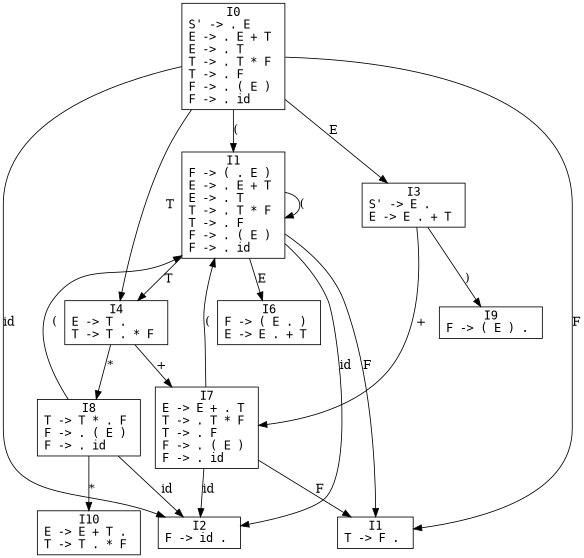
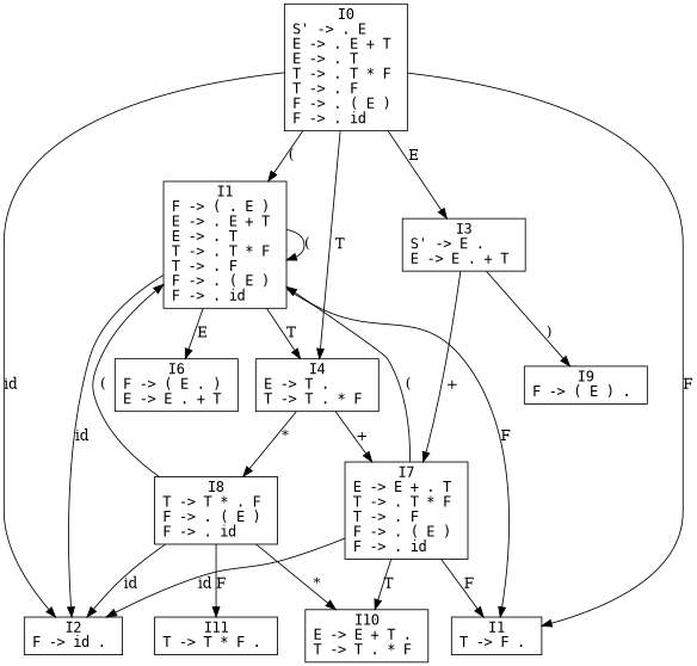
  digraph {
    rankdir=TB
    node [fontname=monospace shape=box]
    n1 [label="I0\nS' -> . E \lE -> . E + T \lE -> . T \lT -> . T * F \lT -> . F \lF -> . ( E ) \lF -> . id \l"]
    n2 [label="I1\nF -> ( . E ) \lE -> . E + T \lE -> . T \lT -> . T * F \lT -> . F \lF -> . ( E ) \lF -> . id \l"]
    n3 [label="I2\nF -> id . \l"]
    n4 [label="I3\nS' -> E . \lE -> E . + T \l"]
    n5 [label="I4\nE -> T . \lT -> T . * F \l"]
    n6 [label="I1\nT -> F . \l"]
    n7 [label="I6\nF -> ( E . ) \lE -> E . + T \l"]
    n8 [label="I7\nE -> E + . T \lT -> . T * F \lT -> . F \lF -> . ( E ) \lF -> . id \l"]
    n9 [label="I9\nF -> ( E ) . \l"]
    n10 [label="I8\nT -> T * . F \lF -> . ( E ) \lF -> . id \l"]
    n11 [label="I10\nE -> E + T . \lT -> T . * F \l"]
+   n12 [label="I11\nT -> T * F . \l"]
    n1 -> n2 [label="("]
    n1 -> n3 [label=id]
    n1 -> n4 [label=E]
    n1 -> n5 [label=T]
    n1 -> n6 [label=F]
    n2 -> n2 [label="("]
    n2 -> n3 [label=id]
    n2 -> n5 [label=T]
    n2 -> n6 [label=F]
    n2 -> n7 [label=E]
    n4 -> n8 [label="+"]
    n4 -> n9 [label=")"]
    n5 -> n8 [label="+"]
    n5 -> n10 [label="*"]
    n8 -> n2 [label="("]
    n8 -> n3 [label=id]
    n8 -> n6 [label=F]
+   n8 -> n11 [label=T]
    n10 -> n2 [label="("]
    n10 -> n3 [label=id]
    n10 -> n11 [label="*"]
+   n10 -> n12 [label=F]
  }
